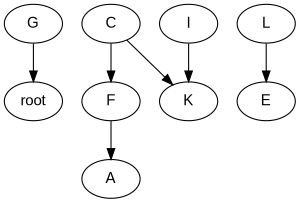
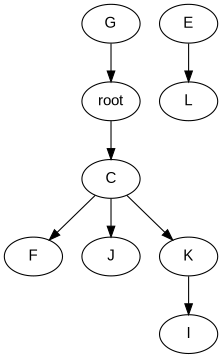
  strict digraph {
    fontname="Liberation Sans"
    node [fontname="Liberation Sans"]
    edge [fontname="Liberation Sans"]
    n1 [label=root]
    n2 [label=C]
    n3 [label=F]
+   n4 [label=J]
    n5 [label=K]
    n6 [label=G]
    n7 [label=I]
-   n8 [label=A]
    n9 [label=E]
    n10 [label=L]
+   n1 -> n2
    n2 -> n3
+   n2 -> n4
    n2 -> n5
-   n3 -> n8
    n6 -> n1
-   n7 -> n5
-   n10 -> n9
+   n5 -> n7
+   n9 -> n10
  }
